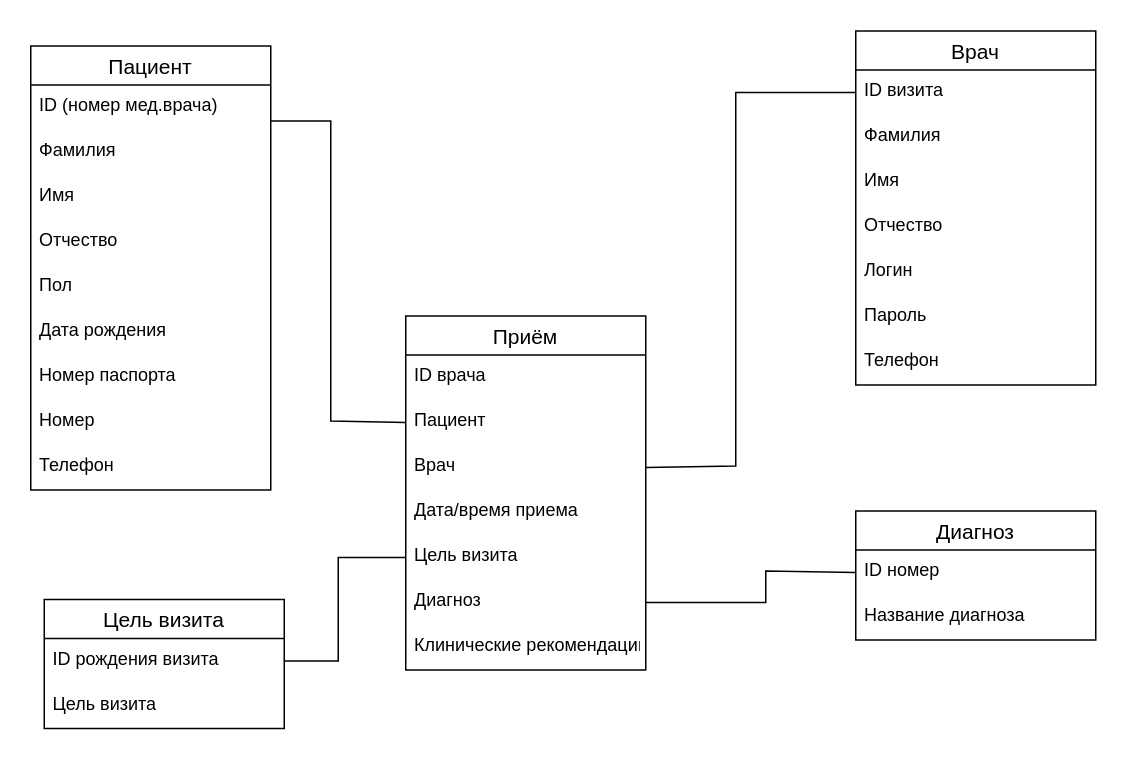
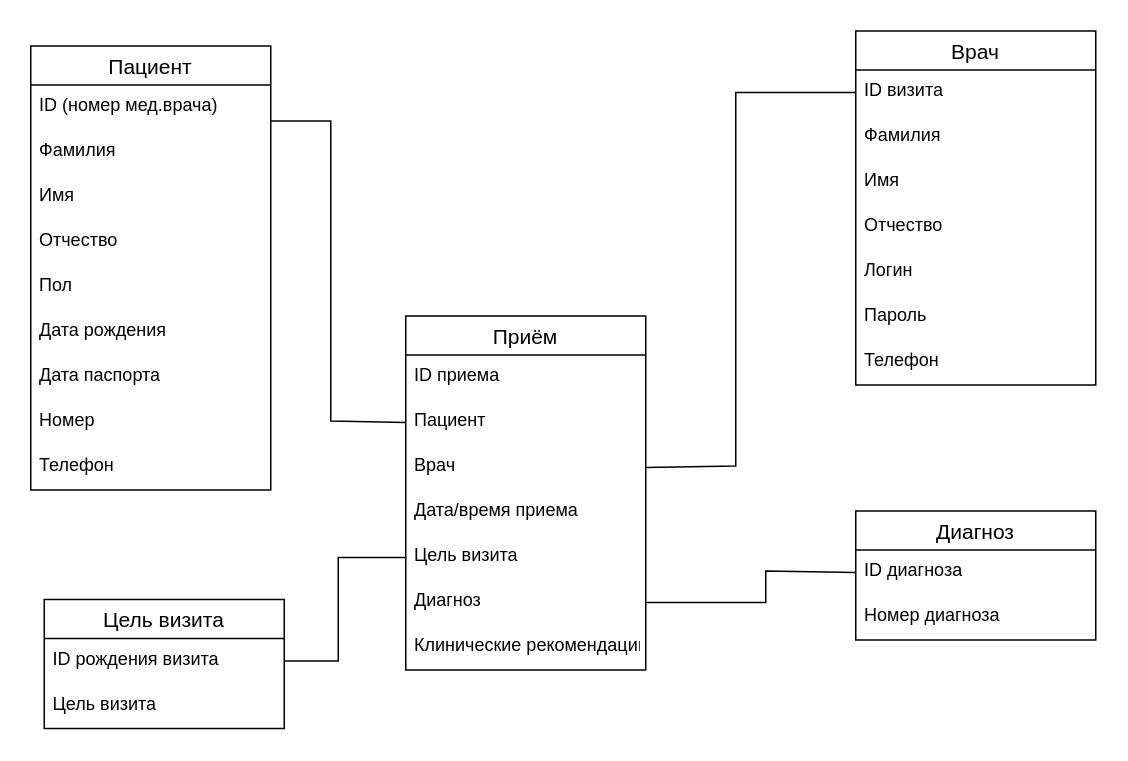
  <mxCell id="0" />
  <mxCell id="1" parent="0" />
  <mxCell id="2" value="Пациент" style="swimlane;fontStyle=0;childLayout=stackLayout;horizontal=1;startSize=26;horizontalStack=0;resizeParent=1;resizeParentMax=0;resizeLast=0;collapsible=1;marginBottom=0;align=center;fontSize=14;" parent="1" vertex="1"><mxGeometry x="20" y="30" width="160" height="296" as="geometry"><mxRectangle x="200" y="220" width="60" height="30" as="alternateBounds" /></mxGeometry></mxCell>
  <mxCell id="3" value="ID (номер мед.врача)" style="text;strokeColor=none;fillColor=none;spacingLeft=4;spacingRight=4;overflow=hidden;rotatable=0;points=[[0,0.5],[1,0.5]];portConstraint=eastwest;fontSize=12;" parent="2" vertex="1"><mxGeometry y="26" width="160" height="30" as="geometry" /></mxCell>
  <mxCell id="4" value="Фамилия" style="text;strokeColor=none;fillColor=none;spacingLeft=4;spacingRight=4;overflow=hidden;rotatable=0;points=[[0,0.5],[1,0.5]];portConstraint=eastwest;fontSize=12;" parent="2" vertex="1"><mxGeometry y="56" width="160" height="30" as="geometry" /></mxCell>
  <mxCell id="5" value="Имя" style="text;strokeColor=none;fillColor=none;spacingLeft=4;spacingRight=4;overflow=hidden;rotatable=0;points=[[0,0.5],[1,0.5]];portConstraint=eastwest;fontSize=12;" parent="2" vertex="1"><mxGeometry y="86" width="160" height="30" as="geometry" /></mxCell>
  <mxCell id="6" value="Отчество" style="text;strokeColor=none;fillColor=none;spacingLeft=4;spacingRight=4;overflow=hidden;rotatable=0;points=[[0,0.5],[1,0.5]];portConstraint=eastwest;fontSize=12;" parent="2" vertex="1"><mxGeometry y="116" width="160" height="30" as="geometry" /></mxCell>
  <mxCell id="7" value="Пол" style="text;strokeColor=none;fillColor=none;spacingLeft=4;spacingRight=4;overflow=hidden;rotatable=0;points=[[0,0.5],[1,0.5]];portConstraint=eastwest;fontSize=12;" parent="2" vertex="1"><mxGeometry y="146" width="160" height="30" as="geometry" /></mxCell>
  <mxCell id="8" value="Дата рождения" style="text;strokeColor=none;fillColor=none;spacingLeft=4;spacingRight=4;overflow=hidden;rotatable=0;points=[[0,0.5],[1,0.5]];portConstraint=eastwest;fontSize=12;" parent="2" vertex="1"><mxGeometry y="176" width="160" height="30" as="geometry" /></mxCell>
- <mxCell id="9" value="Номер паспорта" style="text;strokeColor=none;fillColor=none;spacingLeft=4;spacingRight=4;overflow=hidden;rotatable=0;points=[[0,0.5],[1,0.5]];portConstraint=eastwest;fontSize=12;" parent="2" vertex="1"><mxGeometry y="206" width="160" height="30" as="geometry" /></mxCell>
+ <mxCell id="9" value="Дата паспорта" style="text;strokeColor=none;fillColor=none;spacingLeft=4;spacingRight=4;overflow=hidden;rotatable=0;points=[[0,0.5],[1,0.5]];portConstraint=eastwest;fontSize=12;" parent="2" vertex="1"><mxGeometry y="206" width="160" height="30" as="geometry" /></mxCell>
  <mxCell id="10" value="Номер " style="text;strokeColor=none;fillColor=none;spacingLeft=4;spacingRight=4;overflow=hidden;rotatable=0;points=[[0,0.5],[1,0.5]];portConstraint=eastwest;fontSize=12;" parent="2" vertex="1"><mxGeometry y="236" width="160" height="30" as="geometry" /></mxCell>
  <mxCell id="11" value="Телефон" style="text;strokeColor=none;fillColor=none;spacingLeft=4;spacingRight=4;overflow=hidden;rotatable=0;points=[[0,0.5],[1,0.5]];portConstraint=eastwest;fontSize=12;" parent="2" vertex="1"><mxGeometry y="266" width="160" height="30" as="geometry" /></mxCell>
  <mxCell id="12" value="Врач" style="swimlane;fontStyle=0;childLayout=stackLayout;horizontal=1;startSize=26;horizontalStack=0;resizeParent=1;resizeParentMax=0;resizeLast=0;collapsible=1;marginBottom=0;align=center;fontSize=14;" parent="1" vertex="1"><mxGeometry x="570" y="20" width="160" height="236" as="geometry"><mxRectangle x="200" y="220" width="60" height="30" as="alternateBounds" /></mxGeometry></mxCell>
  <mxCell id="13" value="ID визита" style="text;strokeColor=none;fillColor=none;spacingLeft=4;spacingRight=4;overflow=hidden;rotatable=0;points=[[0,0.5],[1,0.5]];portConstraint=eastwest;fontSize=12;" parent="12" vertex="1"><mxGeometry y="26" width="160" height="30" as="geometry" /></mxCell>
  <mxCell id="14" value="Фамилия" style="text;strokeColor=none;fillColor=none;spacingLeft=4;spacingRight=4;overflow=hidden;rotatable=0;points=[[0,0.5],[1,0.5]];portConstraint=eastwest;fontSize=12;" parent="12" vertex="1"><mxGeometry y="56" width="160" height="30" as="geometry" /></mxCell>
  <mxCell id="15" value="Имя" style="text;strokeColor=none;fillColor=none;spacingLeft=4;spacingRight=4;overflow=hidden;rotatable=0;points=[[0,0.5],[1,0.5]];portConstraint=eastwest;fontSize=12;" parent="12" vertex="1"><mxGeometry y="86" width="160" height="30" as="geometry" /></mxCell>
  <mxCell id="16" value="Отчество" style="text;strokeColor=none;fillColor=none;spacingLeft=4;spacingRight=4;overflow=hidden;rotatable=0;points=[[0,0.5],[1,0.5]];portConstraint=eastwest;fontSize=12;" parent="12" vertex="1"><mxGeometry y="116" width="160" height="30" as="geometry" /></mxCell>
  <mxCell id="17" value="Логин" style="text;strokeColor=none;fillColor=none;spacingLeft=4;spacingRight=4;overflow=hidden;rotatable=0;points=[[0,0.5],[1,0.5]];portConstraint=eastwest;fontSize=12;" parent="12" vertex="1"><mxGeometry y="146" width="160" height="30" as="geometry" /></mxCell>
  <mxCell id="18" value="Пароль" style="text;strokeColor=none;fillColor=none;spacingLeft=4;spacingRight=4;overflow=hidden;rotatable=0;points=[[0,0.5],[1,0.5]];portConstraint=eastwest;fontSize=12;" parent="12" vertex="1"><mxGeometry y="176" width="160" height="30" as="geometry" /></mxCell>
  <mxCell id="19" value="Телефон" style="text;strokeColor=none;fillColor=none;spacingLeft=4;spacingRight=4;overflow=hidden;rotatable=0;points=[[0,0.5],[1,0.5]];portConstraint=eastwest;fontSize=12;" parent="12" vertex="1"><mxGeometry y="206" width="160" height="30" as="geometry" /></mxCell>
  <mxCell id="20" value="Диагноз" style="swimlane;fontStyle=0;childLayout=stackLayout;horizontal=1;startSize=26;horizontalStack=0;resizeParent=1;resizeParentMax=0;resizeLast=0;collapsible=1;marginBottom=0;align=center;fontSize=14;" parent="1" vertex="1"><mxGeometry x="570" y="340" width="160" height="86" as="geometry"><mxRectangle x="200" y="220" width="60" height="30" as="alternateBounds" /></mxGeometry></mxCell>
- <mxCell id="21" value="ID номер" style="text;strokeColor=none;fillColor=none;spacingLeft=4;spacingRight=4;overflow=hidden;rotatable=0;points=[[0,0.5],[1,0.5]];portConstraint=eastwest;fontSize=12;" parent="20" vertex="1"><mxGeometry y="26" width="160" height="30" as="geometry" /></mxCell>
- <mxCell id="22" value="Название диагноза" style="text;strokeColor=none;fillColor=none;spacingLeft=4;spacingRight=4;overflow=hidden;rotatable=0;points=[[0,0.5],[1,0.5]];portConstraint=eastwest;fontSize=12;" parent="20" vertex="1"><mxGeometry y="56" width="160" height="30" as="geometry" /></mxCell>
+ <mxCell id="21" value="ID диагноза" style="text;strokeColor=none;fillColor=none;spacingLeft=4;spacingRight=4;overflow=hidden;rotatable=0;points=[[0,0.5],[1,0.5]];portConstraint=eastwest;fontSize=12;" parent="20" vertex="1"><mxGeometry y="26" width="160" height="30" as="geometry" /></mxCell>
+ <mxCell id="22" value="Номер диагноза" style="text;strokeColor=none;fillColor=none;spacingLeft=4;spacingRight=4;overflow=hidden;rotatable=0;points=[[0,0.5],[1,0.5]];portConstraint=eastwest;fontSize=12;" parent="20" vertex="1"><mxGeometry y="56" width="160" height="30" as="geometry" /></mxCell>
  <mxCell id="23" value="Приём" style="swimlane;fontStyle=0;childLayout=stackLayout;horizontal=1;startSize=26;horizontalStack=0;resizeParent=1;resizeParentMax=0;resizeLast=0;collapsible=1;marginBottom=0;align=center;fontSize=14;" parent="1" vertex="1"><mxGeometry x="270" y="210" width="160" height="236" as="geometry"><mxRectangle x="200" y="220" width="60" height="30" as="alternateBounds" /></mxGeometry></mxCell>
- <mxCell id="24" value="ID врача" style="text;strokeColor=none;fillColor=none;spacingLeft=4;spacingRight=4;overflow=hidden;rotatable=0;points=[[0,0.5],[1,0.5]];portConstraint=eastwest;fontSize=12;" parent="23" vertex="1"><mxGeometry y="26" width="160" height="30" as="geometry" /></mxCell>
+ <mxCell id="24" value="ID приема" style="text;strokeColor=none;fillColor=none;spacingLeft=4;spacingRight=4;overflow=hidden;rotatable=0;points=[[0,0.5],[1,0.5]];portConstraint=eastwest;fontSize=12;" parent="23" vertex="1"><mxGeometry y="26" width="160" height="30" as="geometry" /></mxCell>
  <mxCell id="25" value="Пациент" style="text;strokeColor=none;fillColor=none;spacingLeft=4;spacingRight=4;overflow=hidden;rotatable=0;points=[[0,0.5],[1,0.5]];portConstraint=eastwest;fontSize=12;" parent="23" vertex="1"><mxGeometry y="56" width="160" height="30" as="geometry" /></mxCell>
  <mxCell id="26" value="Врач" style="text;strokeColor=none;fillColor=none;spacingLeft=4;spacingRight=4;overflow=hidden;rotatable=0;points=[[0,0.5],[1,0.5]];portConstraint=eastwest;fontSize=12;" parent="23" vertex="1"><mxGeometry y="86" width="160" height="30" as="geometry" /></mxCell>
  <mxCell id="27" value="Дата/время приема" style="text;strokeColor=none;fillColor=none;spacingLeft=4;spacingRight=4;overflow=hidden;rotatable=0;points=[[0,0.5],[1,0.5]];portConstraint=eastwest;fontSize=12;" parent="23" vertex="1"><mxGeometry y="116" width="160" height="30" as="geometry" /></mxCell>
  <mxCell id="28" value="Цель визита" style="text;strokeColor=none;fillColor=none;spacingLeft=4;spacingRight=4;overflow=hidden;rotatable=0;points=[[0,0.5],[1,0.5]];portConstraint=eastwest;fontSize=12;" parent="23" vertex="1"><mxGeometry y="146" width="160" height="30" as="geometry" /></mxCell>
  <mxCell id="29" value="Диагноз" style="text;strokeColor=none;fillColor=none;spacingLeft=4;spacingRight=4;overflow=hidden;rotatable=0;points=[[0,0.5],[1,0.5]];portConstraint=eastwest;fontSize=12;" parent="23" vertex="1"><mxGeometry y="176" width="160" height="30" as="geometry" /></mxCell>
  <mxCell id="30" value="Клинические рекомендации" style="text;strokeColor=none;fillColor=none;spacingLeft=4;spacingRight=4;overflow=hidden;rotatable=0;points=[[0,0.5],[1,0.5]];portConstraint=eastwest;fontSize=12;" parent="23" vertex="1"><mxGeometry y="206" width="160" height="30" as="geometry" /></mxCell>
  <mxCell id="31" value="" style="endArrow=none;html=1;rounded=0;entryX=0;entryY=0.5;entryDx=0;entryDy=0;" parent="1" target="25" edge="1"><mxGeometry width="50" height="50" relative="1" as="geometry"><mxPoint x="180" y="80" as="sourcePoint" /><mxPoint x="250" y="80" as="targetPoint" /><Array as="points"><mxPoint x="220" y="80" /><mxPoint x="220" y="280" /></Array></mxGeometry></mxCell>
  <mxCell id="32" value="" style="endArrow=none;html=1;rounded=0;entryX=0;entryY=0.5;entryDx=0;entryDy=0;exitX=1;exitY=0.5;exitDx=0;exitDy=0;" parent="1" source="26" target="13" edge="1"><mxGeometry width="50" height="50" relative="1" as="geometry"><mxPoint x="500" y="130" as="sourcePoint" /><mxPoint x="550" y="80" as="targetPoint" /><Array as="points"><mxPoint x="490" y="310" /><mxPoint x="490" y="61" /></Array></mxGeometry></mxCell>
  <mxCell id="33" value="" style="endArrow=none;html=1;rounded=0;exitX=1;exitY=0.5;exitDx=0;exitDy=0;entryX=0;entryY=0.5;entryDx=0;entryDy=0;" parent="1" source="29" target="21" edge="1"><mxGeometry width="50" height="50" relative="1" as="geometry"><mxPoint x="470" y="430" as="sourcePoint" /><mxPoint x="520" y="380" as="targetPoint" /><Array as="points"><mxPoint x="510" y="401" /><mxPoint x="510" y="380" /></Array></mxGeometry></mxCell>
  <mxCell id="34" value="Цель визита" style="swimlane;fontStyle=0;childLayout=stackLayout;horizontal=1;startSize=26;horizontalStack=0;resizeParent=1;resizeParentMax=0;resizeLast=0;collapsible=1;marginBottom=0;align=center;fontSize=14;" vertex="1" parent="1"><mxGeometry x="29" y="399" width="160" height="86" as="geometry"><mxRectangle x="200" y="220" width="60" height="30" as="alternateBounds" /></mxGeometry></mxCell>
  <mxCell id="35" value="ID рождения визита" style="text;strokeColor=none;fillColor=none;spacingLeft=4;spacingRight=4;overflow=hidden;rotatable=0;points=[[0,0.5],[1,0.5]];portConstraint=eastwest;fontSize=12;" vertex="1" parent="34"><mxGeometry y="26" width="160" height="30" as="geometry" /></mxCell>
  <mxCell id="36" value="Цель визита" style="text;strokeColor=none;fillColor=none;spacingLeft=4;spacingRight=4;overflow=hidden;rotatable=0;points=[[0,0.5],[1,0.5]];portConstraint=eastwest;fontSize=12;" vertex="1" parent="34"><mxGeometry y="56" width="160" height="30" as="geometry" /></mxCell>
  <mxCell id="37" value="" style="endArrow=none;html=1;rounded=0;exitX=1;exitY=0.5;exitDx=0;exitDy=0;entryX=0;entryY=0.5;entryDx=0;entryDy=0;" edge="1" parent="1" source="35" target="28"><mxGeometry width="50" height="50" relative="1" as="geometry"><mxPoint x="212" y="468" as="sourcePoint" /><mxPoint x="262" y="418" as="targetPoint" /><Array as="points"><mxPoint x="225" y="440" /><mxPoint x="225" y="371" /></Array></mxGeometry></mxCell>
